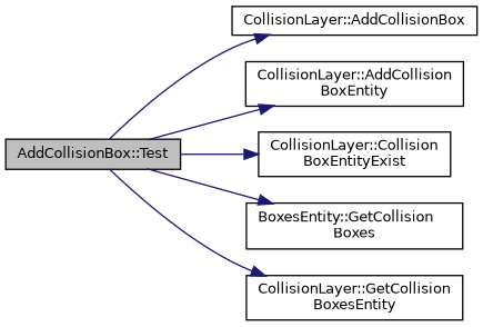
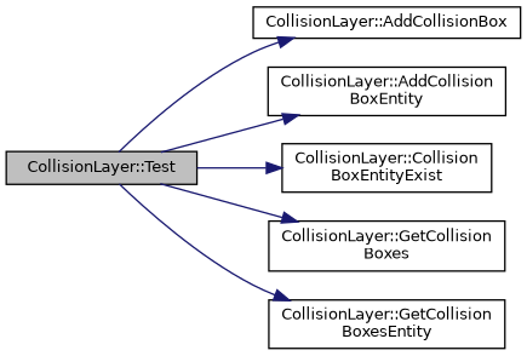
  digraph {
    rankdir=LR
    node [color=black fontname=Helvetica fontsize=10 shape=record]
    edge [color=midnightblue fontname=Helvetica fontsize=10 labelfontname=Helvetica labelfontsize=10 style=solid]
-   n1 [fillcolor=grey75 fontcolor=black height=0.2 label="AddCollisionBox::Test" style=filled width=0.4]
+   n1 [fillcolor=grey75 fontcolor=black height=0.2 label="CollisionLayer::Test" style=filled width=0.4]
    n2 [height=0.2 label="CollisionLayer::AddCollisionBox" width=0.4]
    n3 [height=0.2 label="CollisionLayer::AddCollision\lBoxEntity" width=0.4]
    n4 [height=0.2 label="CollisionLayer::Collision\lBoxEntityExist" width=0.4]
-   n5 [height=0.2 label="BoxesEntity::GetCollision\lBoxes" width=0.4]
+   n5 [height=0.2 label="CollisionLayer::GetCollision\lBoxes" width=0.4]
    n6 [height=0.2 label="CollisionLayer::GetCollision\lBoxesEntity" width=0.4]
    n1 -> n2
    n1 -> n3
    n1 -> n4
    n1 -> n5
    n1 -> n6
  }
